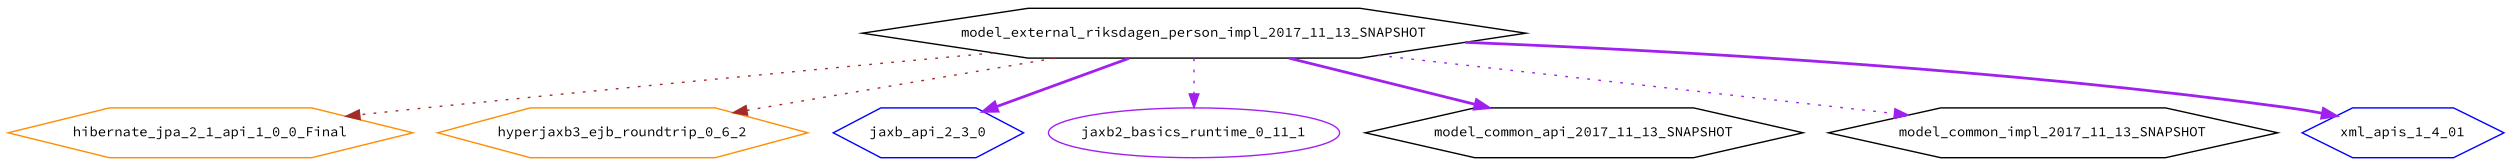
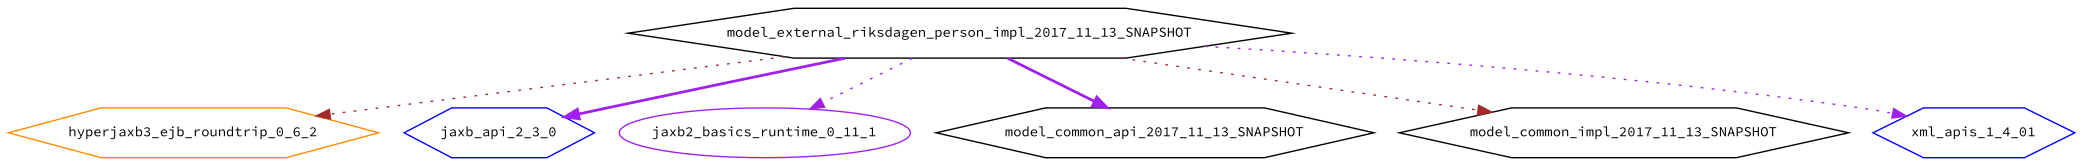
  digraph {
    fontname="Source Code Pro"
    node [color=black fontname="Source Code Pro" fontsize=10.0 shape=hexagon]
    edge [color=purple fontname="Source Code Pro" style=dotted]
    model_external_riksdagen_person_impl_2017_11_13_SNAPSHOT
-   hibernate_jpa_2_1_api_1_0_0_Final [color=darkorange]
    hyperjaxb3_ejb_roundtrip_0_6_2 [color=darkorange]
    jaxb_api_2_3_0 [color=blue]
    jaxb2_basics_runtime_0_11_1 [color=purple shape=ellipse]
    model_common_api_2017_11_13_SNAPSHOT
    model_common_impl_2017_11_13_SNAPSHOT
    xml_apis_1_4_01 [color=blue]
-   model_external_riksdagen_person_impl_2017_11_13_SNAPSHOT -> hibernate_jpa_2_1_api_1_0_0_Final [color=brown]
    model_external_riksdagen_person_impl_2017_11_13_SNAPSHOT -> hyperjaxb3_ejb_roundtrip_0_6_2 [color=brown]
    model_external_riksdagen_person_impl_2017_11_13_SNAPSHOT -> jaxb_api_2_3_0 [style=bold]
    model_external_riksdagen_person_impl_2017_11_13_SNAPSHOT -> jaxb2_basics_runtime_0_11_1
    model_external_riksdagen_person_impl_2017_11_13_SNAPSHOT -> model_common_api_2017_11_13_SNAPSHOT [style=bold]
-   model_external_riksdagen_person_impl_2017_11_13_SNAPSHOT -> model_common_impl_2017_11_13_SNAPSHOT
-   model_external_riksdagen_person_impl_2017_11_13_SNAPSHOT -> xml_apis_1_4_01 [style=bold]
+   model_external_riksdagen_person_impl_2017_11_13_SNAPSHOT -> model_common_impl_2017_11_13_SNAPSHOT [color=brown]
+   model_external_riksdagen_person_impl_2017_11_13_SNAPSHOT -> xml_apis_1_4_01
  }
